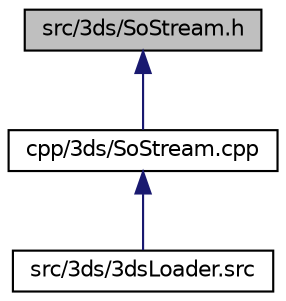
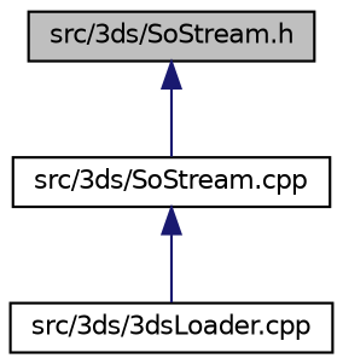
  digraph {
    node [color=black fillcolor=white fontname=Helvetica fontsize=10 shape=record style=filled]
    edge [color=midnightblue dir=back fontname=Helvetica fontsize=10 labelfontname=Helvetica labelfontsize=10 style=solid]
    n1 [fillcolor=grey75 fontcolor=black height=0.2 label="src/3ds/SoStream.h" width=0.4]
-   n2 [height=0.2 label="cpp/3ds/SoStream.cpp" width=0.4]
-   n3 [height=0.2 label="src/3ds/3dsLoader.src" width=0.4]
+   n2 [height=0.2 label="src/3ds/SoStream.cpp" width=0.4]
+   n3 [height=0.2 label="src/3ds/3dsLoader.cpp" width=0.4]
    n1 -> n2
    n2 -> n3
  }
